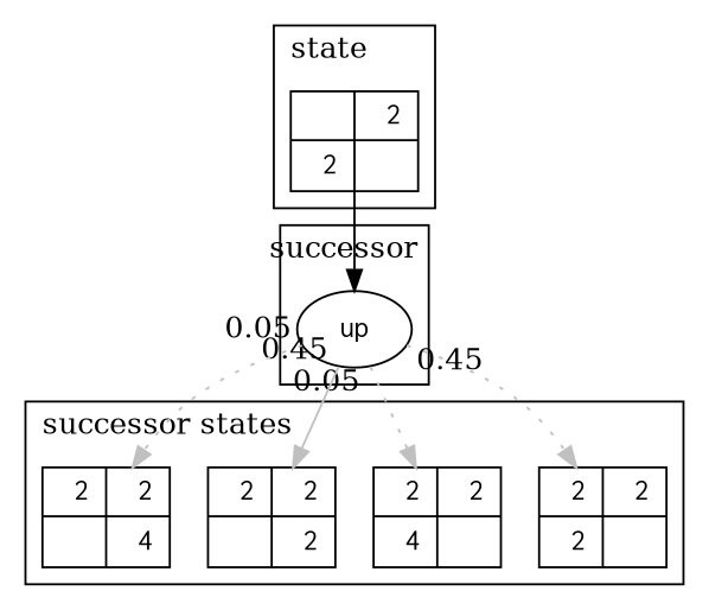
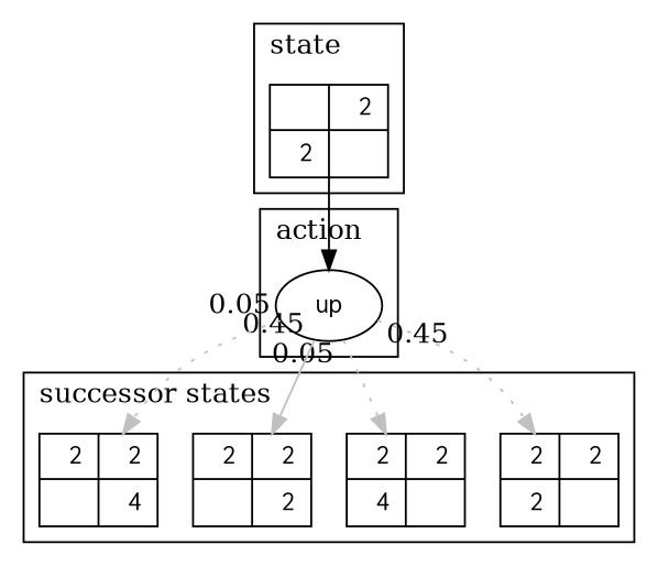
  digraph {
    node [fontname=Courier shape=record]
    edge [color=grey labeldistance=2.5 taillabel=" 0.45 " style=dotted]
    n1 [label=up shape=""]
    n2 [label="{{&nbsp;&nbsp;|&nbsp;2}|{&nbsp;2|&nbsp;&nbsp;}}"]
    n3 [label="{{&nbsp;2|&nbsp;2}|{&nbsp;2|&nbsp;&nbsp;}}"]
    n4 [label="{{&nbsp;2|&nbsp;2}|{&nbsp;4|&nbsp;&nbsp;}}"]
    n5 [label="{{&nbsp;2|&nbsp;2}|{&nbsp;&nbsp;|&nbsp;2}}"]
    n6 [label="{{&nbsp;2|&nbsp;2}|{&nbsp;&nbsp;|&nbsp;4}}"]
    subgraph cluster_1 {
-     label=successor
+     label=action
      labeljust=l
      n1
    }
    subgraph cluster_2 {
      label=state
      labeljust=l
      n2
    }
    subgraph cluster_3 {
      label="successor states"
      labeljust=l
      n3
      n4
      n5
      n6
    }
    n1 -> n3
    n1 -> n4 [taillabel=" 0.05 "]
    n1 -> n5 [style=solid]
    n1 -> n6 [taillabel=" 0.05 "]
    n2 -> n1 [style=solid color="" labeldistance="" taillabel=""]
  }
